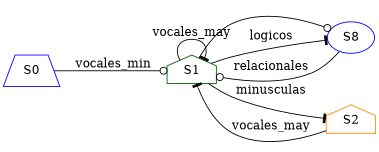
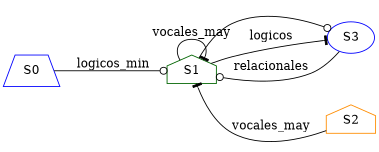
  digraph {
    rankdir=LR
    node [color=blue shape=house]
    edge [arrowhead=tee]
    S1 [color=darkgreen]
-   S3 [shape=ellipse label=S8]
+   S3 [shape=ellipse]
    S2 [color=darkorange]
    S0 [shape=trapezium]
    S1 -> S1 [label=vocales_may]
    S1 -> S3 [arrowhead=odot label=" "]
    S1 -> S3 [label=logicos]
-   S1 -> S2 [label=minusculas]
    S3 -> S1 [arrowhead=odot label=relacionales]
    S2 -> S1 [label=vocales_may]
-   S0 -> S1 [arrowhead=odot label=vocales_min]
+   S0 -> S1 [arrowhead=odot label=logicos_min]
  }
